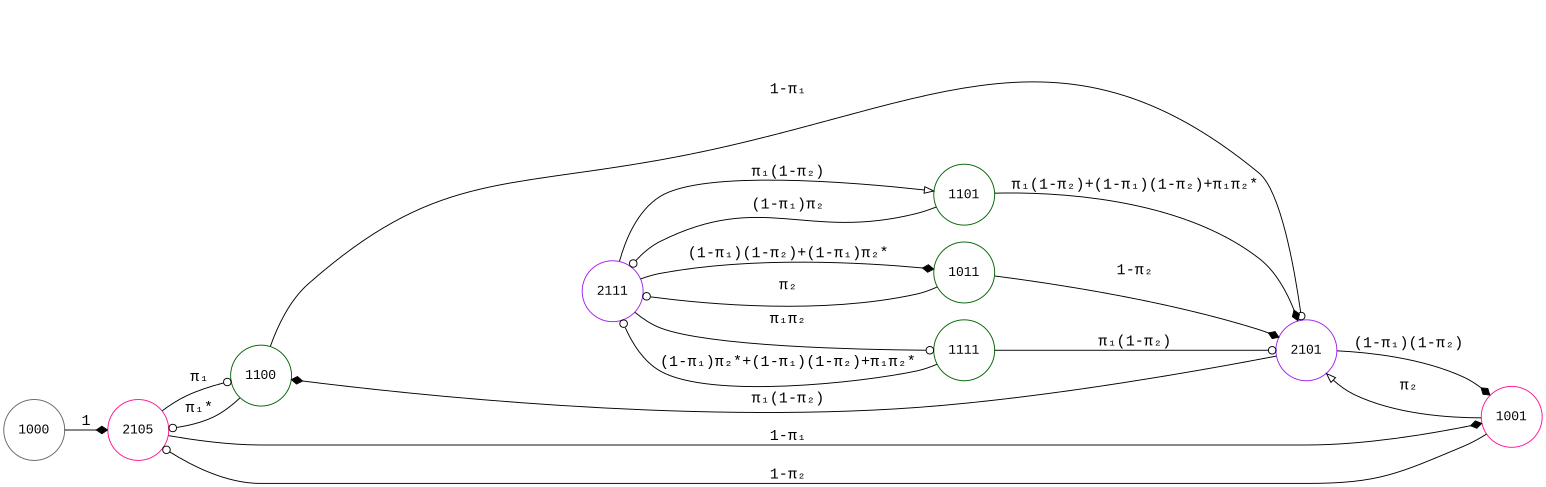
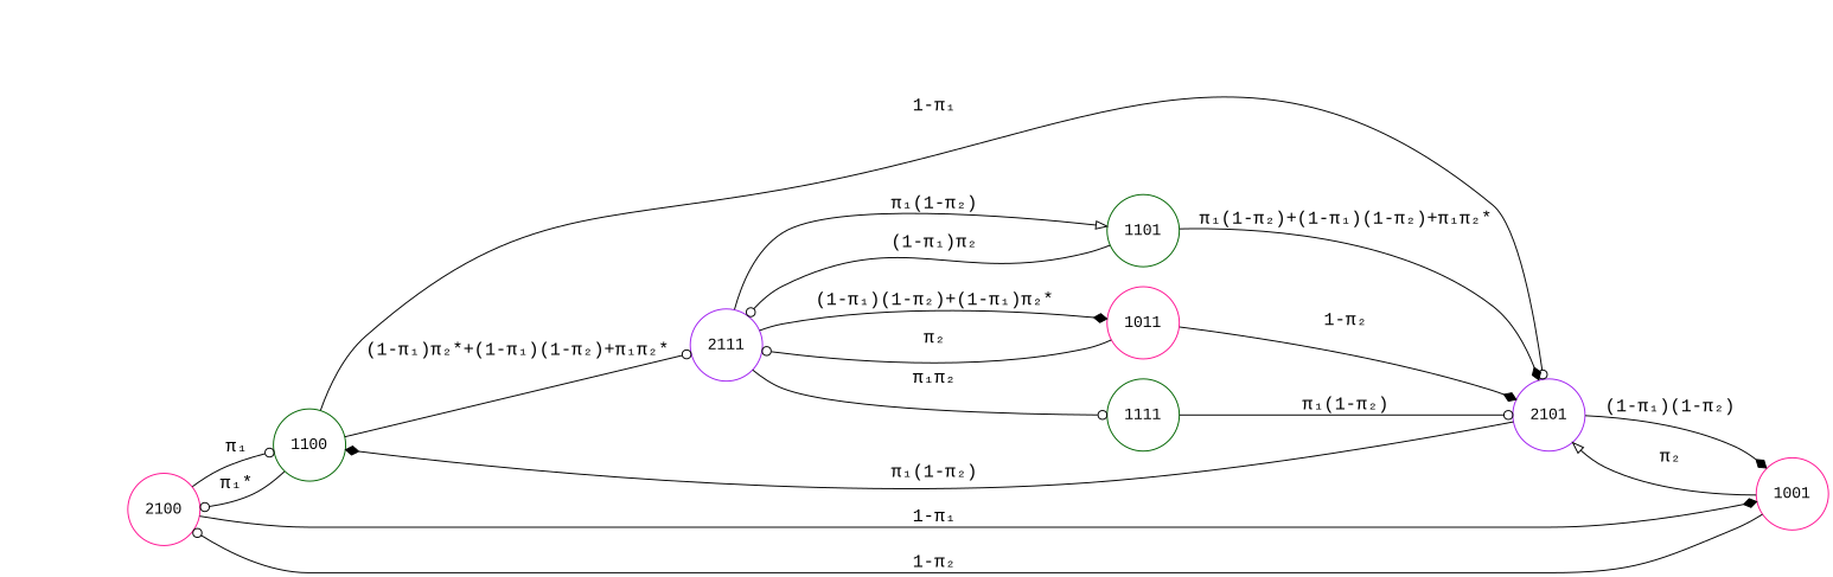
  digraph {
    fontname="Liberation Mono"
    rankdir=LR
    node [color=deeppink fontname="Liberation Mono" shape=circle]
    edge [arrowhead=odot fontname="Liberation Mono" fontsize=16]
-   1000 [color=gray40]
-   2100 [label=2105]
+   2100
    1100 [color=darkgreen]
    1001
    2101 [color=purple]
    1101 [color=darkgreen]
    2111 [color=purple]
-   1011 [color=darkgreen]
+   1011
    1111 [color=darkgreen]
-   1000 -> 2100 [arrowhead=diamond label=1]
    2100 -> 1100 [label="&pi;₁"]
    2100 -> 1001 [arrowhead=diamond label="1-&pi;₁"]
    1100 -> 2100 [label="&pi;₁*"]
    1100 -> 2101 [label="1-&pi;₁"]
    1001 -> 2100 [label="1-&pi;₂"]
    1001 -> 2101 [arrowhead=onormal label="&pi;₂"]
    2101 -> 1100 [arrowhead=diamond label="&pi;₁(1-&pi;₂)"]
    2101 -> 1001 [arrowhead=diamond label="(1-&pi;₁)(1-&pi;₂)"]
    1101 -> 2101 [arrowhead=diamond label="&pi;₁(1-&pi;₂)+(1-&pi;₁)(1-&pi;₂)+&pi;₁&pi;₂*"]
    1101 -> 2111 [label="(1-&pi;₁)&pi;₂"]
    2111 -> 1101 [arrowhead=onormal label="&pi;₁(1-&pi;₂)"]
    2111 -> 1011 [arrowhead=diamond label="(1-&pi;₁)(1-&pi;₂)+(1-&pi;₁)&pi;₂*"]
    2111 -> 1111 [label="&pi;₁&pi;₂"]
    1011 -> 2101 [arrowhead=diamond label="1-&pi;₂"]
    1011 -> 2111 [label="&pi;₂"]
    1111 -> 2101 [label="&pi;₁(1-&pi;₂)"]
-   1111 -> 2111 [label="(1-&pi;₁)&pi;₂*+(1-&pi;₁)(1-&pi;₂)+&pi;₁&pi;₂*"]
+   1100 -> 2111 [label="(1-&pi;₁)&pi;₂*+(1-&pi;₁)(1-&pi;₂)+&pi;₁&pi;₂*"]
  }
